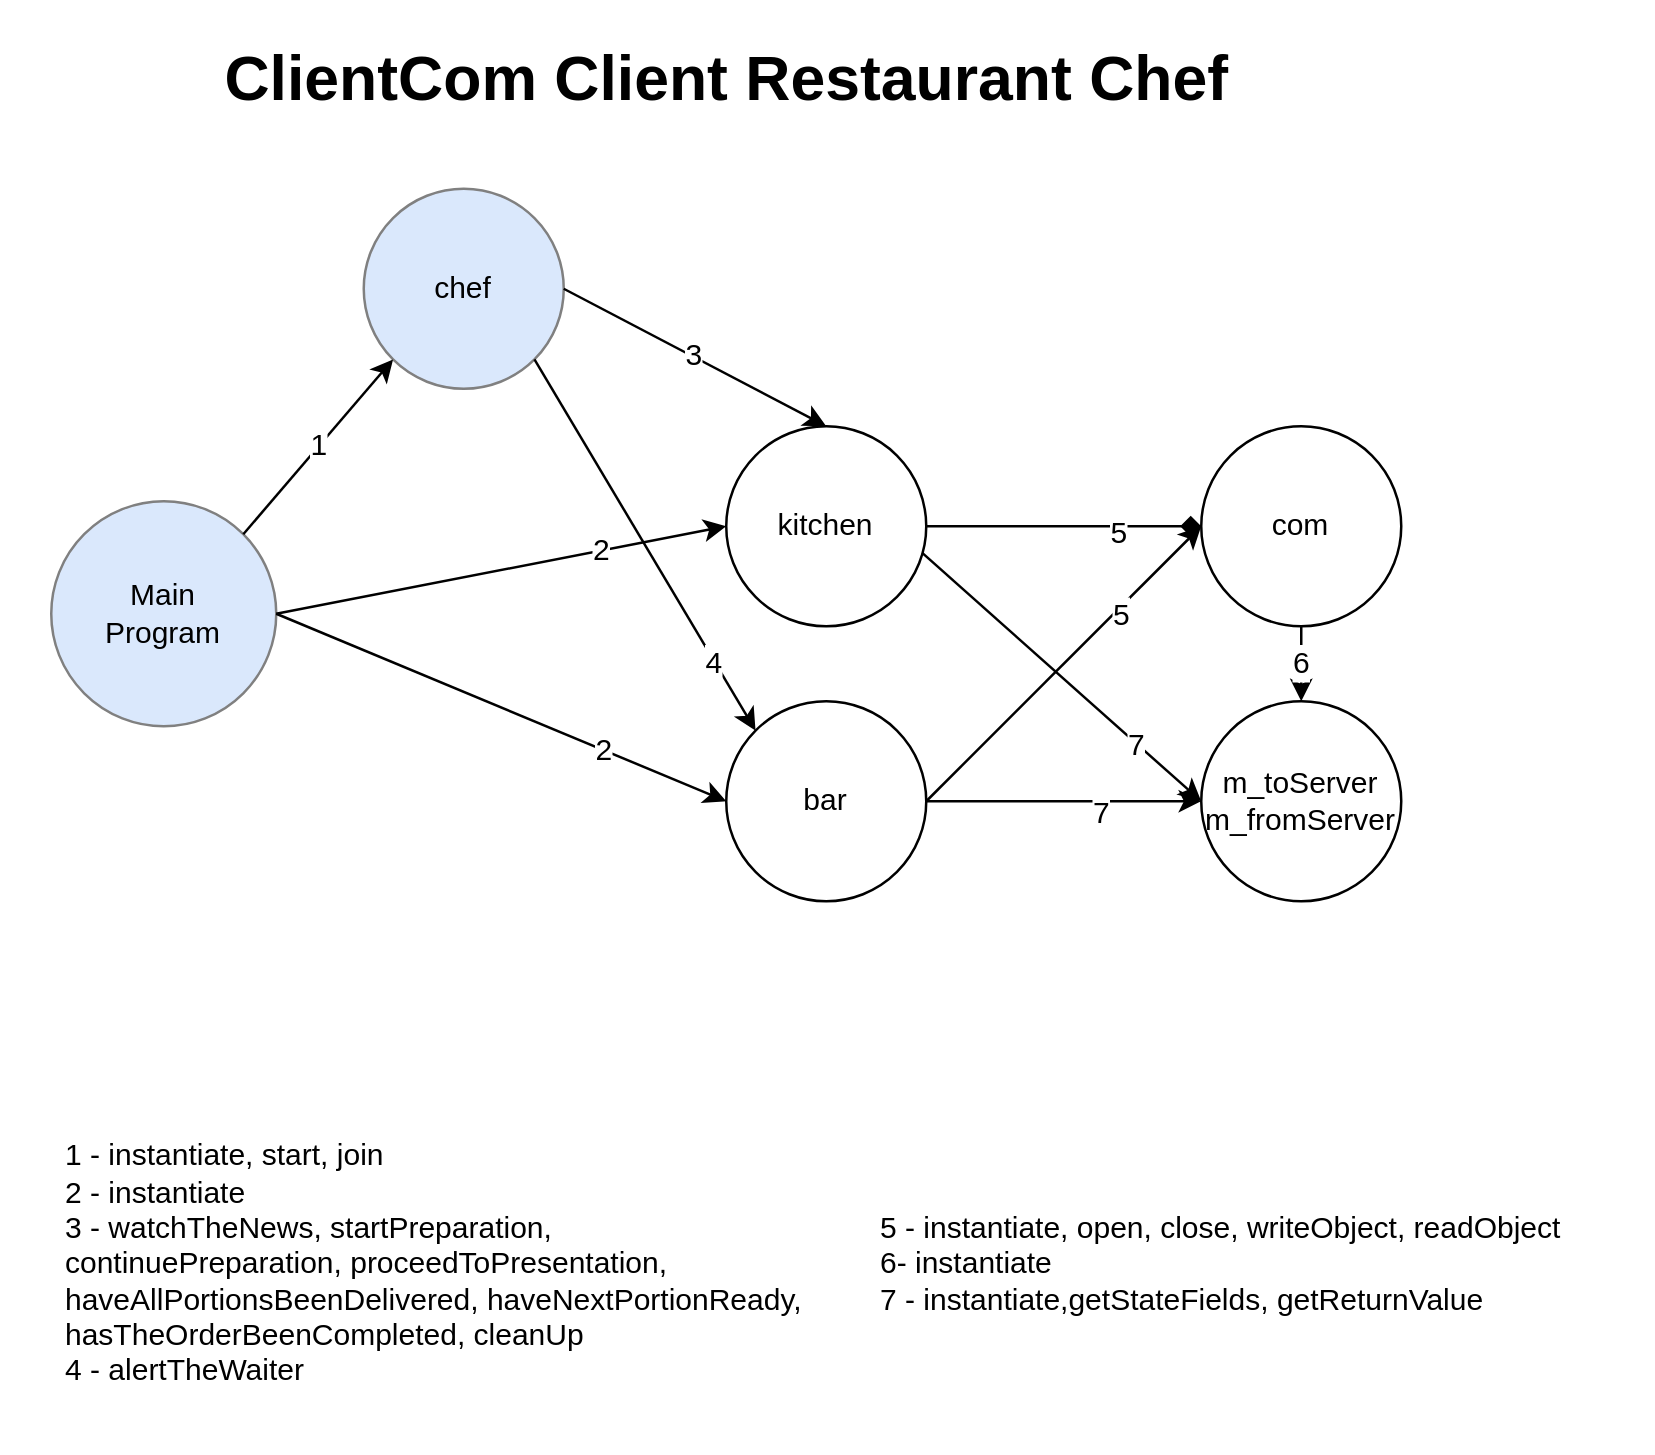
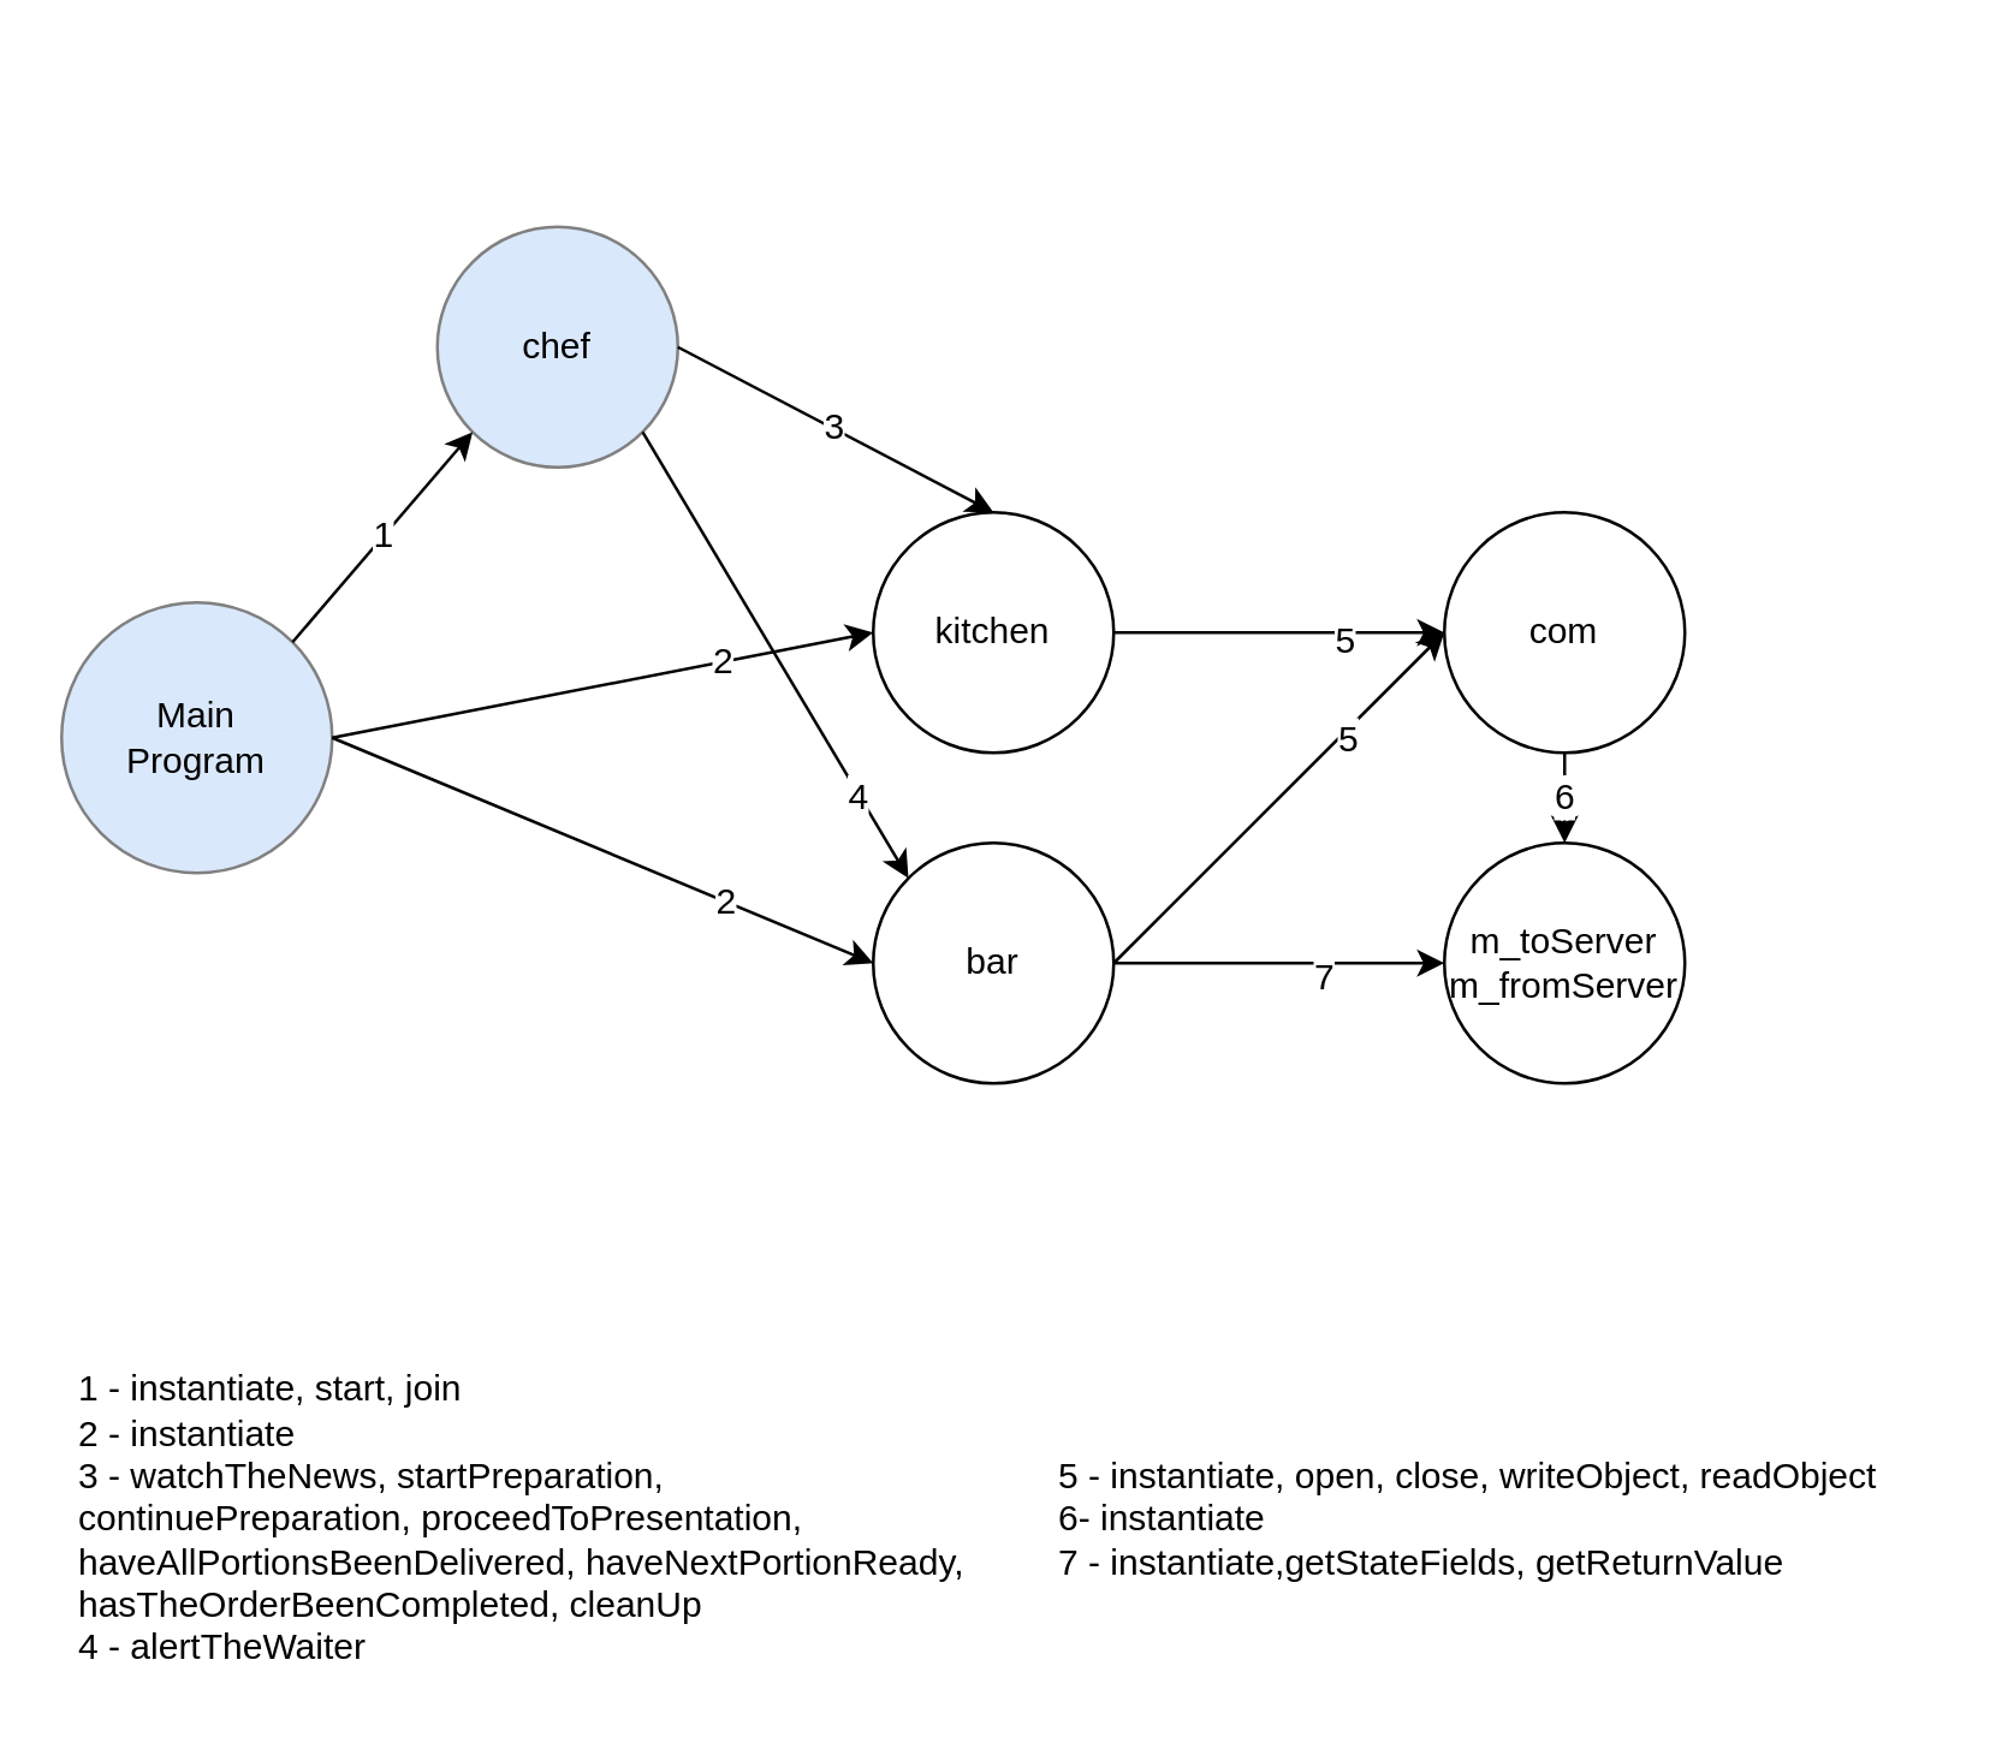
  <mxCell id="0" />
  <mxCell id="1" parent="0" />
  <mxCell id="2" value="chef" style="ellipse;whiteSpace=wrap;html=1;fillColor=#dae8fc;strokeColor=#808080;" parent="1" vertex="1"><mxGeometry x="145" y="75" width="80" height="80" as="geometry" /></mxCell>
  <mxCell id="3" value="kitchen" style="ellipse;whiteSpace=wrap;html=1;" parent="1" vertex="1"><mxGeometry x="290" y="170" width="80" height="80" as="geometry" /></mxCell>
  <mxCell id="4" value="&lt;div&gt;&lt;br&gt;&lt;/div&gt;&lt;div&gt;1 - instantiate, start, join&lt;/div&gt;&lt;div&gt;2 - instantiate&lt;br&gt;&lt;/div&gt;&lt;div&gt;3 -&amp;nbsp;watchTheNews,&amp;nbsp;startPreparation,&amp;nbsp;&lt;br&gt;&lt;/div&gt;&lt;div&gt;continuePreparation,&amp;nbsp;proceedToPresentation,&lt;br&gt;&lt;/div&gt;&lt;div&gt;haveAllPortionsBeenDelivered,&amp;nbsp;haveNextPortionReady,&lt;br&gt;&lt;/div&gt;&lt;div&gt;hasTheOrderBeenCompleted,&amp;nbsp;cleanUp&lt;br&gt;&lt;/div&gt;&lt;div&gt;4 -&amp;nbsp;alertTheWaiter&lt;/div&gt;&lt;div&gt;&lt;br&gt;&lt;/div&gt;" style="text;html=1;strokeColor=none;fillColor=none;align=left;verticalAlign=middle;whiteSpace=wrap;rounded=0;" parent="1" vertex="1"><mxGeometry x="24" y="450" width="290" height="110" as="geometry" /></mxCell>
  <mxCell id="5" value="&lt;div&gt;5 - instantiate, open, close, writeObject, readObject&lt;/div&gt;&lt;div&gt;&lt;span style=&quot;background-color: initial;&quot;&gt;6- instantiate&lt;/span&gt;&lt;/div&gt;&lt;div&gt;&lt;span&gt;7 - instantiate,getStateFields, getReturnValue&lt;/span&gt;&lt;/div&gt;" style="text;html=1;strokeColor=none;fillColor=none;align=left;verticalAlign=middle;whiteSpace=wrap;rounded=0;" parent="1" vertex="1"><mxGeometry x="350" y="465" width="290" height="80" as="geometry" /></mxCell>
  <mxCell id="6" value="" style="group" vertex="1" connectable="0" parent="1"><mxGeometry x="20" y="200" width="90" height="90" as="geometry" /></mxCell>
  <mxCell id="7" value="&lt;div&gt;Main&lt;/div&gt;&lt;div&gt;Program&lt;/div&gt;" style="ellipse;whiteSpace=wrap;html=1;fillColor=#dae8fc;strokeColor=#808080;" parent="6" vertex="1"><mxGeometry width="90" height="90" as="geometry" /></mxCell>
- <mxCell id="8" value="&lt;b&gt;&lt;font style=&quot;font-size: 25px;&quot;&gt;ClientCom Client Restaurant Chef&lt;/font&gt;&lt;/b&gt;" style="text;html=1;align=center;verticalAlign=middle;resizable=0;points=[];autosize=1;strokeColor=none;fillColor=none;" vertex="1" parent="1"><mxGeometry x="80" y="20" width="420" height="20" as="geometry" /></mxCell>
  <mxCell id="9" value="bar" style="ellipse;whiteSpace=wrap;html=1;" vertex="1" parent="1"><mxGeometry x="290" y="280" width="80" height="80" as="geometry" /></mxCell>
  <mxCell id="10" value="com" style="ellipse;whiteSpace=wrap;html=1;" vertex="1" parent="1"><mxGeometry x="480" y="170" width="80" height="80" as="geometry" /></mxCell>
  <mxCell id="11" value="m_toServer&lt;br&gt;m_fromServer" style="ellipse;whiteSpace=wrap;html=1;" vertex="1" parent="1"><mxGeometry x="480" y="280" width="80" height="80" as="geometry" /></mxCell>
  <mxCell id="12" value="1" style="endArrow=classic;html=1;rounded=0;fontSize=12;exitX=1;exitY=0;exitDx=0;exitDy=0;entryX=0;entryY=1;entryDx=0;entryDy=0;" edge="1" parent="1" source="7" target="2"><mxGeometry width="50" height="50" relative="1" as="geometry"><mxPoint x="180" y="290" as="sourcePoint" /><mxPoint x="230" y="240" as="targetPoint" /></mxGeometry></mxCell>
  <mxCell id="13" value="" style="endArrow=classic;html=1;rounded=0;fontSize=12;exitX=1;exitY=0.5;exitDx=0;exitDy=0;entryX=0;entryY=0.5;entryDx=0;entryDy=0;" edge="1" parent="1" source="7" target="3"><mxGeometry width="50" height="50" relative="1" as="geometry"><mxPoint x="90" y="380" as="sourcePoint" /><mxPoint x="140" y="330" as="targetPoint" /></mxGeometry></mxCell>
  <mxCell id="14" value="2" style="edgeLabel;html=1;align=center;verticalAlign=middle;resizable=0;points=[];fontSize=12;" vertex="1" connectable="0" parent="13"><mxGeometry x="0.444" relative="1" as="geometry"><mxPoint as="offset" /></mxGeometry></mxCell>
  <mxCell id="15" value="" style="endArrow=classic;html=1;rounded=0;fontSize=12;exitX=1;exitY=0.5;exitDx=0;exitDy=0;entryX=0;entryY=0.5;entryDx=0;entryDy=0;" edge="1" parent="1" source="7" target="9"><mxGeometry width="50" height="50" relative="1" as="geometry"><mxPoint x="120" y="255" as="sourcePoint" /><mxPoint x="300" y="220" as="targetPoint" /></mxGeometry></mxCell>
  <mxCell id="16" value="2" style="edgeLabel;html=1;align=center;verticalAlign=middle;resizable=0;points=[];fontSize=12;" vertex="1" connectable="0" parent="15"><mxGeometry x="0.444" relative="1" as="geometry"><mxPoint as="offset" /></mxGeometry></mxCell>
  <mxCell id="17" value="3" style="endArrow=classic;html=1;rounded=0;fontSize=12;exitX=1;exitY=0.5;exitDx=0;exitDy=0;entryX=0.5;entryY=0;entryDx=0;entryDy=0;" edge="1" parent="1" source="2" target="3"><mxGeometry width="50" height="50" relative="1" as="geometry"><mxPoint x="50" y="420" as="sourcePoint" /><mxPoint x="100" y="370" as="targetPoint" /></mxGeometry></mxCell>
  <mxCell id="18" value="" style="endArrow=classic;html=1;rounded=0;fontSize=12;exitX=1;exitY=1;exitDx=0;exitDy=0;entryX=0;entryY=0;entryDx=0;entryDy=0;" edge="1" parent="1" source="2" target="9"><mxGeometry width="50" height="50" relative="1" as="geometry"><mxPoint x="10" y="430" as="sourcePoint" /><mxPoint x="60" y="380" as="targetPoint" /></mxGeometry></mxCell>
  <mxCell id="19" value="4" style="edgeLabel;html=1;align=center;verticalAlign=middle;resizable=0;points=[];fontSize=12;" vertex="1" connectable="0" parent="18"><mxGeometry x="0.63" y="-1" relative="1" as="geometry"><mxPoint as="offset" /></mxGeometry></mxCell>
- <mxCell id="20" value="" style="endArrow=diamond;html=1;rounded=0;fontSize=12;exitX=1;exitY=0.5;exitDx=0;exitDy=0;entryX=0;entryY=0.5;entryDx=0;entryDy=0;" edge="1" parent="1" source="3" target="10"><mxGeometry width="50" height="50" relative="1" as="geometry"><mxPoint x="290" y="450" as="sourcePoint" /><mxPoint x="340" y="400" as="targetPoint" /></mxGeometry></mxCell>
+ <mxCell id="20" value="" style="endArrow=classic;html=1;rounded=0;fontSize=12;exitX=1;exitY=0.5;exitDx=0;exitDy=0;entryX=0;entryY=0.5;entryDx=0;entryDy=0;" edge="1" parent="1" source="3" target="10"><mxGeometry width="50" height="50" relative="1" as="geometry"><mxPoint x="290" y="450" as="sourcePoint" /><mxPoint x="340" y="400" as="targetPoint" /></mxGeometry></mxCell>
  <mxCell id="21" value="5" style="edgeLabel;html=1;align=center;verticalAlign=middle;resizable=0;points=[];fontSize=12;" vertex="1" connectable="0" parent="20"><mxGeometry x="0.382" y="-2" relative="1" as="geometry"><mxPoint as="offset" /></mxGeometry></mxCell>
  <mxCell id="22" value="" style="endArrow=classic;html=1;rounded=0;fontSize=12;exitX=1;exitY=0.5;exitDx=0;exitDy=0;entryX=0;entryY=0.5;entryDx=0;entryDy=0;" edge="1" parent="1" source="9" target="10"><mxGeometry width="50" height="50" relative="1" as="geometry"><mxPoint x="380" y="220" as="sourcePoint" /><mxPoint x="490" y="220" as="targetPoint" /></mxGeometry></mxCell>
  <mxCell id="23" value="5" style="edgeLabel;html=1;align=center;verticalAlign=middle;resizable=0;points=[];fontSize=12;" vertex="1" connectable="0" parent="22"><mxGeometry x="0.382" y="-2" relative="1" as="geometry"><mxPoint as="offset" /></mxGeometry></mxCell>
  <mxCell id="24" value="6" style="endArrow=classic;html=1;rounded=0;fontSize=12;exitX=0.5;exitY=1;exitDx=0;exitDy=0;entryX=0.5;entryY=0;entryDx=0;entryDy=0;" edge="1" parent="1" source="10" target="11"><mxGeometry width="50" height="50" relative="1" as="geometry"><mxPoint x="660" y="380" as="sourcePoint" /><mxPoint x="710" y="330" as="targetPoint" /></mxGeometry></mxCell>
- <mxCell id="25" value="" style="endArrow=classic;html=1;rounded=0;fontSize=12;exitX=0.98;exitY=0.633;exitDx=0;exitDy=0;exitPerimeter=0;entryX=0;entryY=0.5;entryDx=0;entryDy=0;" edge="1" parent="1" source="3" target="11"><mxGeometry width="50" height="50" relative="1" as="geometry"><mxPoint x="130" y="440" as="sourcePoint" /><mxPoint x="450" y="300" as="targetPoint" /></mxGeometry></mxCell>
- <mxCell id="26" value="7" style="edgeLabel;html=1;align=center;verticalAlign=middle;resizable=0;points=[];fontSize=12;" vertex="1" connectable="0" parent="25"><mxGeometry x="0.544" y="-1" relative="1" as="geometry"><mxPoint as="offset" /></mxGeometry></mxCell>
  <mxCell id="27" value="" style="endArrow=classic;html=1;rounded=0;fontSize=12;exitX=1;exitY=0.5;exitDx=0;exitDy=0;" edge="1" parent="1" source="9"><mxGeometry width="50" height="50" relative="1" as="geometry"><mxPoint x="378.4" y="230.64" as="sourcePoint" /><mxPoint x="480" y="320" as="targetPoint" /></mxGeometry></mxCell>
  <mxCell id="28" value="7" style="edgeLabel;html=1;align=center;verticalAlign=middle;resizable=0;points=[];fontSize=12;" vertex="1" connectable="0" parent="27"><mxGeometry x="0.255" y="-4" relative="1" as="geometry"><mxPoint as="offset" /></mxGeometry></mxCell>
